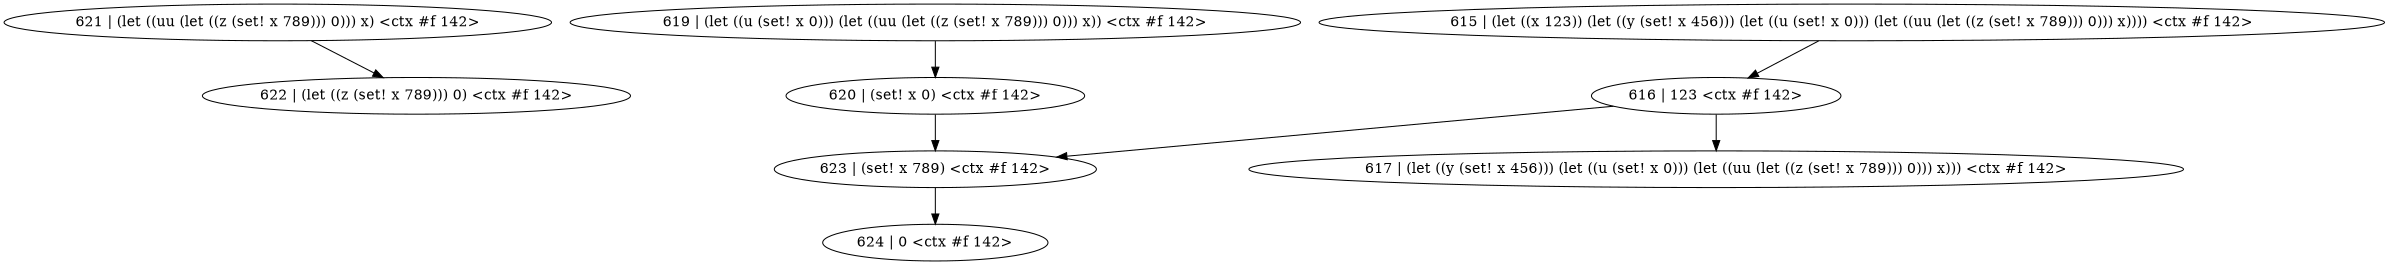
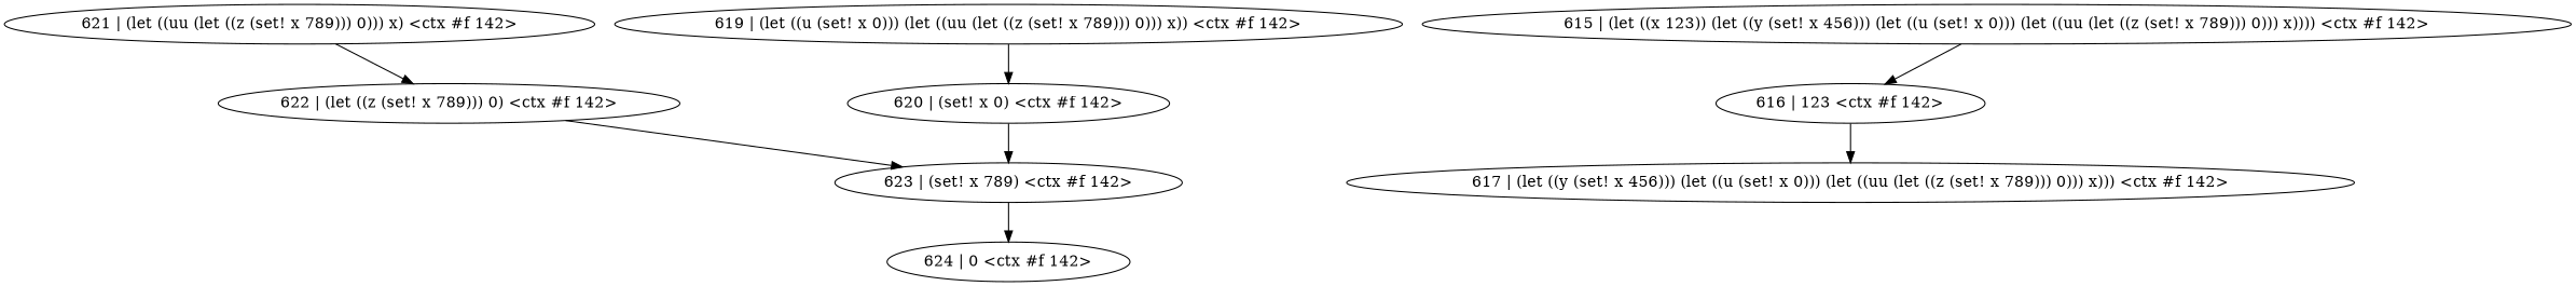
  digraph {
    n1 [label="620 | (set! x 0) <ctx #f 142>"]
    n2 [label="623 | (set! x 789) <ctx #f 142>"]
    n3 [label="621 | (let ((uu (let ((z (set! x 789))) 0))) x) <ctx #f 142>"]
    n4 [label="622 | (let ((z (set! x 789))) 0) <ctx #f 142>"]
    n5 [label="616 | 123 <ctx #f 142>"]
    n6 [label="617 | (let ((y (set! x 456))) (let ((u (set! x 0))) (let ((uu (let ((z (set! x 789))) 0))) x))) <ctx #f 142>"]
    n7 [label="624 | 0 <ctx #f 142>"]
    n8 [label="619 | (let ((u (set! x 0))) (let ((uu (let ((z (set! x 789))) 0))) x)) <ctx #f 142>"]
    n9 [label="615 | (let ((x 123)) (let ((y (set! x 456))) (let ((u (set! x 0))) (let ((uu (let ((z (set! x 789))) 0))) x)))) <ctx #f 142>"]
    n1 -> n2
    n2 -> n7
    n3 -> n4
-   n5 -> n2
+   n4 -> n2
    n5 -> n6
    n8 -> n1
    n9 -> n5
  }
